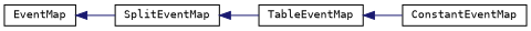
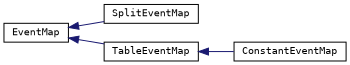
  digraph {
    fontname="DejaVu Sans Mono"
    rankdir=LR
    node [color=black fillcolor=white fontname="DejaVu Sans Mono" fontsize=10 shape=record style=filled]
    edge [color=midnightblue dir=back fontname="DejaVu Sans Mono" fontsize=10 labelfontname=Helvetica labelfontsize=10 style=solid]
    n1 [height=0.2 label=EventMap width=0.4]
    n2 [height=0.2 label=SplitEventMap width=0.4]
    n3 [height=0.2 label=TableEventMap width=0.4]
    n4 [height=0.2 label=ConstantEventMap width=0.4]
    n1 -> n2
-   n2 -> n3
+   n1 -> n3
    n3 -> n4
  }
